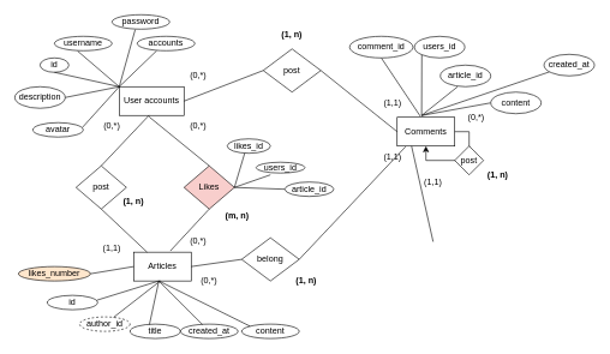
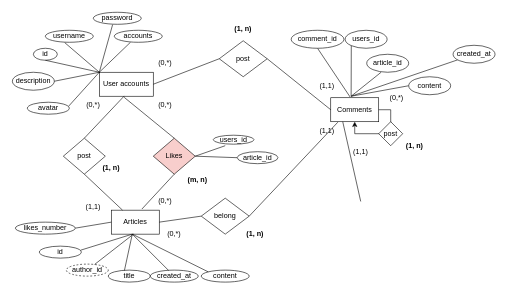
  <mxCell id="0" />
  <mxCell id="1" parent="0" />
  <mxCell id="2" value="" style="group" vertex="1" connectable="0" parent="1"><mxGeometry x="20" y="20" width="805" height="450" as="geometry" /></mxCell>
  <mxCell id="3" value="User accounts" style="rounded=0;whiteSpace=wrap;html=1;" vertex="1" parent="2"><mxGeometry x="145" y="100" width="90" height="40" as="geometry" /></mxCell>
  <mxCell id="4" value="Articles" style="rounded=0;whiteSpace=wrap;html=1;" vertex="1" parent="2"><mxGeometry x="165" y="330" width="80" height="40" as="geometry" /></mxCell>
  <mxCell id="5" value="Comments" style="rounded=0;whiteSpace=wrap;html=1;" vertex="1" parent="2"><mxGeometry x="531" y="142.5" width="80" height="40" as="geometry" /></mxCell>
  <mxCell id="6" value="post" style="rhombus;whiteSpace=wrap;html=1;" vertex="1" parent="2"><mxGeometry x="85" y="210" width="70" height="60" as="geometry" /></mxCell>
  <mxCell id="7" value="" style="endArrow=none;html=1;rounded=0;entryX=0.463;entryY=0.987;entryDx=0;entryDy=0;exitX=0.5;exitY=0;exitDx=0;exitDy=0;entryPerimeter=0;" edge="1" parent="2" source="6" target="3"><mxGeometry width="50" height="50" relative="1" as="geometry"><mxPoint x="265" y="290" as="sourcePoint" /><mxPoint x="315" y="240" as="targetPoint" /></mxGeometry></mxCell>
  <mxCell id="8" value="" style="endArrow=none;html=1;rounded=0;entryX=0.5;entryY=1;entryDx=0;entryDy=0;" edge="1" parent="2" source="4" target="6"><mxGeometry width="50" height="50" relative="1" as="geometry"><mxPoint x="295" y="320" as="sourcePoint" /><mxPoint x="229.71" y="320" as="targetPoint" /></mxGeometry></mxCell>
  <mxCell id="9" value="(0,*)" style="text;html=1;align=center;verticalAlign=middle;whiteSpace=wrap;rounded=0;" vertex="1" parent="2"><mxGeometry x="115" y="140" width="40" height="30" as="geometry" /></mxCell>
  <mxCell id="10" value="(1,1)" style="text;html=1;align=center;verticalAlign=middle;whiteSpace=wrap;rounded=0;" vertex="1" parent="2"><mxGeometry x="115" y="310" width="40" height="30" as="geometry" /></mxCell>
  <mxCell id="11" value="" style="endArrow=none;html=1;rounded=0;entryX=1;entryY=0.5;entryDx=0;entryDy=0;exitX=0;exitY=0.5;exitDx=0;exitDy=0;" edge="1" parent="2" source="12" target="3"><mxGeometry width="50" height="50" relative="1" as="geometry"><mxPoint x="305" y="210" as="sourcePoint" /><mxPoint x="282" y="209" as="targetPoint" /></mxGeometry></mxCell>
  <mxCell id="12" value="post" style="rhombus;whiteSpace=wrap;html=1;" vertex="1" parent="2"><mxGeometry x="345" y="47.5" width="80" height="60" as="geometry" /></mxCell>
  <mxCell id="13" value="" style="endArrow=none;html=1;rounded=0;entryX=1;entryY=0.5;entryDx=0;entryDy=0;exitX=0;exitY=0.5;exitDx=0;exitDy=0;" edge="1" parent="2" source="5" target="12"><mxGeometry width="50" height="50" relative="1" as="geometry"><mxPoint x="445" y="209.71" as="sourcePoint" /><mxPoint x="415" y="209.71" as="targetPoint" /></mxGeometry></mxCell>
  <mxCell id="14" style="edgeStyle=orthogonalEdgeStyle;rounded=0;orthogonalLoop=1;jettySize=auto;html=1;exitX=1;exitY=0.5;exitDx=0;exitDy=0;" edge="1" parent="2" source="5" target="5"><mxGeometry relative="1" as="geometry" /></mxCell>
  <mxCell id="15" value="post" style="rhombus;whiteSpace=wrap;html=1;" vertex="1" parent="2"><mxGeometry x="611" y="182.5" width="40" height="40" as="geometry" /></mxCell>
  <mxCell id="16" value="(0,*)" style="text;html=1;align=center;verticalAlign=middle;whiteSpace=wrap;rounded=0;" vertex="1" parent="2"><mxGeometry x="621" y="122.5" width="40" height="40" as="geometry" /></mxCell>
  <mxCell id="17" value="(1,1)" style="text;html=1;align=center;verticalAlign=middle;whiteSpace=wrap;rounded=0;" vertex="1" parent="2"><mxGeometry x="561" y="212.5" width="40" height="40" as="geometry" /></mxCell>
  <mxCell id="18" value="&lt;b&gt;(1, n)&lt;/b&gt;" style="text;html=1;align=center;verticalAlign=middle;whiteSpace=wrap;rounded=0;" vertex="1" parent="2"><mxGeometry x="651" y="202.5" width="40" height="40" as="geometry" /></mxCell>
  <mxCell id="19" value="Likes" style="rhombus;whiteSpace=wrap;html=1;fillColor=#f8cecc;" vertex="1" parent="2"><mxGeometry x="235" y="210" width="70" height="60" as="geometry" /></mxCell>
  <mxCell id="20" value="" style="endArrow=none;html=1;rounded=0;entryX=0.461;entryY=1.046;entryDx=0;entryDy=0;exitX=0.5;exitY=0;exitDx=0;exitDy=0;entryPerimeter=0;" edge="1" parent="2" source="19" target="3"><mxGeometry width="50" height="50" relative="1" as="geometry"><mxPoint x="340" y="170" as="sourcePoint" /><mxPoint x="205" y="140" as="targetPoint" /></mxGeometry></mxCell>
  <mxCell id="21" value="" style="endArrow=none;html=1;rounded=0;entryX=0.5;entryY=1;entryDx=0;entryDy=0;exitX=0.638;exitY=-0.046;exitDx=0;exitDy=0;exitPerimeter=0;" edge="1" parent="2" source="4" target="19"><mxGeometry width="50" height="50" relative="1" as="geometry"><mxPoint x="359" y="330" as="sourcePoint" /><mxPoint x="295" y="270" as="targetPoint" /></mxGeometry></mxCell>
  <mxCell id="22" value="(0,*)" style="text;html=1;align=center;verticalAlign=middle;whiteSpace=wrap;rounded=0;" vertex="1" parent="2"><mxGeometry x="235" y="140" width="40" height="30" as="geometry" /></mxCell>
  <mxCell id="23" value="(0,*)" style="text;html=1;align=center;verticalAlign=middle;whiteSpace=wrap;rounded=0;" vertex="1" parent="2"><mxGeometry x="235" y="300" width="40" height="30" as="geometry" /></mxCell>
  <mxCell id="24" value="&lt;b&gt;(m, n)&lt;/b&gt;" style="text;html=1;align=center;verticalAlign=middle;whiteSpace=wrap;rounded=0;" vertex="1" parent="2"><mxGeometry x="289" y="260" width="40" height="40" as="geometry" /></mxCell>
  <mxCell id="25" value="&lt;b&gt;(1, n)&lt;/b&gt;" style="text;html=1;align=center;verticalAlign=middle;whiteSpace=wrap;rounded=0;" vertex="1" parent="2"><mxGeometry x="145" y="240" width="40" height="40" as="geometry" /></mxCell>
  <mxCell id="26" value="(0,*)" style="text;html=1;align=center;verticalAlign=middle;whiteSpace=wrap;rounded=0;" vertex="1" parent="2"><mxGeometry x="235" y="70" width="40" height="30" as="geometry" /></mxCell>
  <mxCell id="27" value="(1,1)" style="text;html=1;align=center;verticalAlign=middle;whiteSpace=wrap;rounded=0;" vertex="1" parent="2"><mxGeometry x="505" y="107.5" width="40" height="30" as="geometry" /></mxCell>
  <mxCell id="28" value="&lt;b&gt;(1, n)&lt;/b&gt;" style="text;html=1;align=center;verticalAlign=middle;whiteSpace=wrap;rounded=0;" vertex="1" parent="2"><mxGeometry x="365" y="7.5" width="40" height="40" as="geometry" /></mxCell>
  <mxCell id="29" value="" style="endArrow=none;html=1;rounded=0;entryX=1;entryY=0.5;entryDx=0;entryDy=0;exitX=0;exitY=0.5;exitDx=0;exitDy=0;" edge="1" parent="2" source="30"><mxGeometry width="50" height="50" relative="1" as="geometry"><mxPoint x="335" y="320" as="sourcePoint" /><mxPoint x="245" y="350" as="targetPoint" /></mxGeometry></mxCell>
  <mxCell id="30" value="belong" style="rhombus;whiteSpace=wrap;html=1;" vertex="1" parent="2"><mxGeometry x="315" y="310" width="80" height="60" as="geometry" /></mxCell>
  <mxCell id="31" value="" style="endArrow=none;html=1;rounded=0;entryX=1;entryY=0.5;entryDx=0;entryDy=0;exitX=0.946;exitY=0.144;exitDx=0;exitDy=0;exitPerimeter=0;" edge="1" parent="2" source="32" target="30"><mxGeometry width="50" height="50" relative="1" as="geometry"><mxPoint x="425" y="220" as="sourcePoint" /><mxPoint x="405" y="330" as="targetPoint" /></mxGeometry></mxCell>
  <mxCell id="32" value="(1,1)" style="text;html=1;align=center;verticalAlign=middle;whiteSpace=wrap;rounded=0;" vertex="1" parent="2"><mxGeometry x="505" y="177.5" width="40" height="40" as="geometry" /></mxCell>
  <mxCell id="33" value="(0,*)" style="text;html=1;align=center;verticalAlign=middle;whiteSpace=wrap;rounded=0;" vertex="1" parent="2"><mxGeometry x="250" y="350" width="40" height="40" as="geometry" /></mxCell>
  <mxCell id="34" value="&lt;b&gt;(1, n)&lt;/b&gt;" style="text;html=1;align=center;verticalAlign=middle;whiteSpace=wrap;rounded=0;" vertex="1" parent="2"><mxGeometry x="385" y="350" width="40" height="40" as="geometry" /></mxCell>
  <mxCell id="35" value="id" style="ellipse;whiteSpace=wrap;html=1;" vertex="1" parent="2"><mxGeometry x="35" y="60" width="40" height="20" as="geometry" /></mxCell>
  <mxCell id="36" value="" style="endArrow=none;html=1;rounded=0;entryX=0.5;entryY=1;entryDx=0;entryDy=0;exitX=0;exitY=0;exitDx=0;exitDy=0;" edge="1" parent="2" source="3" target="35"><mxGeometry width="50" height="50" relative="1" as="geometry"><mxPoint x="110" y="105" as="sourcePoint" /><mxPoint x="160" y="55" as="targetPoint" /></mxGeometry></mxCell>
  <mxCell id="37" value="username" style="ellipse;whiteSpace=wrap;html=1;" vertex="1" parent="2"><mxGeometry x="55" y="30" width="80" height="20" as="geometry" /></mxCell>
  <mxCell id="38" value="" style="endArrow=none;html=1;rounded=0;entryX=0.403;entryY=1.026;entryDx=0;entryDy=0;entryPerimeter=0;" edge="1" parent="2" target="37"><mxGeometry width="50" height="50" relative="1" as="geometry"><mxPoint x="145" y="100" as="sourcePoint" /><mxPoint x="135" y="40" as="targetPoint" /></mxGeometry></mxCell>
  <mxCell id="39" value="password" style="ellipse;whiteSpace=wrap;html=1;" vertex="1" parent="2"><mxGeometry x="135" width="80" height="20" as="geometry" /></mxCell>
  <mxCell id="40" value="" style="endArrow=none;html=1;rounded=0;entryX=0.403;entryY=1.026;entryDx=0;entryDy=0;entryPerimeter=0;" edge="1" parent="2" target="39"><mxGeometry width="50" height="50" relative="1" as="geometry"><mxPoint x="145" y="100" as="sourcePoint" /><mxPoint x="210" y="10" as="targetPoint" /></mxGeometry></mxCell>
  <mxCell id="41" value="" style="endArrow=none;html=1;rounded=0;exitX=0;exitY=0;exitDx=0;exitDy=0;" edge="1" parent="2" source="3"><mxGeometry width="50" height="50" relative="1" as="geometry"><mxPoint x="175" y="100" as="sourcePoint" /><mxPoint x="197" y="50" as="targetPoint" /></mxGeometry></mxCell>
  <mxCell id="42" value="accounts" style="ellipse;whiteSpace=wrap;html=1;" vertex="1" parent="2"><mxGeometry x="170" y="30" width="80" height="20" as="geometry" /></mxCell>
  <mxCell id="43" value="description" style="ellipse;whiteSpace=wrap;html=1;" vertex="1" parent="2"><mxGeometry y="100" width="70" height="30" as="geometry" /></mxCell>
  <mxCell id="44" value="" style="endArrow=none;html=1;rounded=0;entryX=1;entryY=0.5;entryDx=0;entryDy=0;exitX=0;exitY=0;exitDx=0;exitDy=0;" edge="1" target="43" parent="2" source="3"><mxGeometry width="50" height="50" relative="1" as="geometry"><mxPoint x="145" y="140" as="sourcePoint" /><mxPoint x="160" y="95" as="targetPoint" /></mxGeometry></mxCell>
  <mxCell id="45" value="" style="endArrow=none;html=1;rounded=0;exitX=0;exitY=0;exitDx=0;exitDy=0;entryX=0.98;entryY=0.343;entryDx=0;entryDy=0;entryPerimeter=0;" edge="1" parent="2" source="3" target="46"><mxGeometry width="50" height="50" relative="1" as="geometry"><mxPoint x="-15" y="225" as="sourcePoint" /><mxPoint x="37" y="175" as="targetPoint" /></mxGeometry></mxCell>
  <mxCell id="46" value="avatar" style="ellipse;whiteSpace=wrap;html=1;" vertex="1" parent="2"><mxGeometry x="25" y="150" width="70" height="20" as="geometry" /></mxCell>
  <mxCell id="47" value="" style="endArrow=none;html=1;rounded=0;entryX=0.98;entryY=0.343;entryDx=0;entryDy=0;entryPerimeter=0;" edge="1" parent="2" target="48"><mxGeometry width="50" height="50" relative="1" as="geometry"><mxPoint x="200" y="370" as="sourcePoint" /><mxPoint x="82" y="445" as="targetPoint" /></mxGeometry></mxCell>
  <mxCell id="48" value="id" style="ellipse;whiteSpace=wrap;html=1;" vertex="1" parent="2"><mxGeometry x="45" y="390" width="70" height="20" as="geometry" /></mxCell>
  <mxCell id="49" value="author_id" style="ellipse;whiteSpace=wrap;html=1;dashed=1;" vertex="1" parent="2"><mxGeometry x="90" y="420" width="70" height="20" as="geometry" /></mxCell>
  <mxCell id="50" value="" style="endArrow=none;html=1;rounded=0;" edge="1" parent="2" target="49"><mxGeometry width="50" height="50" relative="1" as="geometry"><mxPoint x="202" y="370" as="sourcePoint" /><mxPoint x="140" y="397" as="targetPoint" /></mxGeometry></mxCell>
  <mxCell id="51" value="title" style="ellipse;whiteSpace=wrap;html=1;" vertex="1" parent="2"><mxGeometry x="160" y="430" width="70" height="20" as="geometry" /></mxCell>
  <mxCell id="52" value="" style="endArrow=none;html=1;rounded=0;entryX=0.384;entryY=0.036;entryDx=0;entryDy=0;entryPerimeter=0;" edge="1" parent="2" target="51"><mxGeometry width="50" height="50" relative="1" as="geometry"><mxPoint x="200" y="370" as="sourcePoint" /><mxPoint x="199" y="410" as="targetPoint" /></mxGeometry></mxCell>
  <mxCell id="53" value="created_at" style="ellipse;whiteSpace=wrap;html=1;" vertex="1" parent="2"><mxGeometry x="230" y="430" width="80" height="20" as="geometry" /></mxCell>
  <mxCell id="54" value="" style="endArrow=none;html=1;rounded=0;entryX=0.384;entryY=0.036;entryDx=0;entryDy=0;entryPerimeter=0;" edge="1" parent="2" target="53"><mxGeometry width="50" height="50" relative="1" as="geometry"><mxPoint x="200" y="370" as="sourcePoint" /><mxPoint x="279" y="420" as="targetPoint" /></mxGeometry></mxCell>
  <mxCell id="55" value="content" style="ellipse;whiteSpace=wrap;html=1;" vertex="1" parent="2"><mxGeometry x="315" y="430" width="80" height="20" as="geometry" /></mxCell>
  <mxCell id="56" value="" style="endArrow=none;html=1;rounded=0;entryX=0;entryY=0;entryDx=0;entryDy=0;" edge="1" parent="2" target="55"><mxGeometry width="50" height="50" relative="1" as="geometry"><mxPoint x="200" y="370" as="sourcePoint" /><mxPoint x="351" y="431" as="targetPoint" /></mxGeometry></mxCell>
  <mxCell id="57" value="" style="endArrow=none;html=1;rounded=0;entryX=0;entryY=0.5;entryDx=0;entryDy=0;exitX=1;exitY=0.5;exitDx=0;exitDy=0;" edge="1" parent="2" source="58" target="4"><mxGeometry width="50" height="50" relative="1" as="geometry"><mxPoint x="95" y="360" as="sourcePoint" /><mxPoint x="90" y="321" as="targetPoint" /></mxGeometry></mxCell>
- <mxCell id="58" value="likes_number" style="ellipse;whiteSpace=wrap;html=1;fillColor=#ffe6cc;" vertex="1" parent="2"><mxGeometry x="5" y="350" width="100" height="20" as="geometry" /></mxCell>
- <mxCell id="59" value="likes_id" style="ellipse;whiteSpace=wrap;html=1;" vertex="1" parent="2"><mxGeometry x="295" y="172.5" width="60" height="20" as="geometry" /></mxCell>
- <mxCell id="60" value="" style="endArrow=none;html=1;rounded=0;entryX=0.403;entryY=1.006;entryDx=0;entryDy=0;exitX=1;exitY=0.5;exitDx=0;exitDy=0;entryPerimeter=0;" edge="1" parent="2" source="19" target="59"><mxGeometry width="50" height="50" relative="1" as="geometry"><mxPoint x="335" y="242.5" as="sourcePoint" /><mxPoint x="380" y="217.5" as="targetPoint" /></mxGeometry></mxCell>
+ <mxCell id="58" value="likes_number" style="ellipse;whiteSpace=wrap;html=1;" vertex="1" parent="2"><mxGeometry x="5" y="350" width="100" height="20" as="geometry" /></mxCell>
  <mxCell id="61" value="" style="endArrow=none;html=1;rounded=0;exitX=1;exitY=0.5;exitDx=0;exitDy=0;" edge="1" parent="2" source="19"><mxGeometry width="50" height="50" relative="1" as="geometry"><mxPoint x="335" y="242.5" as="sourcePoint" /><mxPoint x="355" y="222.5" as="targetPoint" /></mxGeometry></mxCell>
  <mxCell id="62" value="users_id" style="ellipse;whiteSpace=wrap;html=1;" vertex="1" parent="2"><mxGeometry x="335" y="205" width="68" height="15" as="geometry" /></mxCell>
  <mxCell id="63" value="" style="endArrow=none;html=1;rounded=0;entryX=0;entryY=0.5;entryDx=0;entryDy=0;" edge="1" parent="2" target="64"><mxGeometry width="50" height="50" relative="1" as="geometry"><mxPoint x="305" y="240" as="sourcePoint" /><mxPoint x="355" y="242.5" as="targetPoint" /></mxGeometry></mxCell>
  <mxCell id="64" value="article_id" style="ellipse;whiteSpace=wrap;html=1;" vertex="1" parent="2"><mxGeometry x="375" y="232.5" width="68" height="20" as="geometry" /></mxCell>
  <mxCell id="65" value="" style="endArrow=none;html=1;rounded=0;exitX=0.404;exitY=-0.029;exitDx=0;exitDy=0;exitPerimeter=0;entryX=0.5;entryY=1;entryDx=0;entryDy=0;" edge="1" parent="2" source="5" target="66"><mxGeometry width="50" height="50" relative="1" as="geometry"><mxPoint x="532" y="80" as="sourcePoint" /><mxPoint x="582" y="62.5" as="targetPoint" /></mxGeometry></mxCell>
  <mxCell id="66" value="comment_id" style="ellipse;whiteSpace=wrap;html=1;" vertex="1" parent="2"><mxGeometry x="465" y="30" width="88" height="30" as="geometry" /></mxCell>
  <mxCell id="67" value="users_id" style="ellipse;whiteSpace=wrap;html=1;" vertex="1" parent="2"><mxGeometry x="555" y="30" width="70" height="30" as="geometry" /></mxCell>
  <mxCell id="68" value="" style="endArrow=none;html=1;rounded=0;entryX=0;entryY=1;entryDx=0;entryDy=0;" edge="1" parent="2" target="67"><mxGeometry width="50" height="50" relative="1" as="geometry"><mxPoint x="565" y="140" as="sourcePoint" /><mxPoint x="514" y="70" as="targetPoint" /></mxGeometry></mxCell>
  <mxCell id="69" value="" style="endArrow=none;html=1;rounded=0;" edge="1" parent="2"><mxGeometry width="50" height="50" relative="1" as="geometry"><mxPoint x="565" y="140" as="sourcePoint" /><mxPoint x="615" y="100" as="targetPoint" /></mxGeometry></mxCell>
  <mxCell id="70" value="article_id" style="ellipse;whiteSpace=wrap;html=1;" vertex="1" parent="2"><mxGeometry x="591" y="70" width="70" height="30" as="geometry" /></mxCell>
  <mxCell id="71" value="" style="endArrow=none;html=1;rounded=0;entryX=1;entryY=0;entryDx=0;entryDy=0;" edge="1" parent="2" target="16"><mxGeometry width="50" height="50" relative="1" as="geometry"><mxPoint x="565" y="140" as="sourcePoint" /><mxPoint x="655" y="110" as="targetPoint" /></mxGeometry></mxCell>
  <mxCell id="72" value="content" style="ellipse;whiteSpace=wrap;html=1;" vertex="1" parent="2"><mxGeometry x="661" y="107.5" width="70" height="30" as="geometry" /></mxCell>
  <mxCell id="73" value="" style="endArrow=none;html=1;rounded=0;" edge="1" parent="2" target="74"><mxGeometry width="50" height="50" relative="1" as="geometry"><mxPoint x="565" y="140" as="sourcePoint" /><mxPoint x="757" y="33" as="targetPoint" /></mxGeometry></mxCell>
  <mxCell id="74" value="created_at" style="ellipse;whiteSpace=wrap;html=1;" vertex="1" parent="2"><mxGeometry x="735" y="55" width="70" height="30" as="geometry" /></mxCell>
  <mxCell id="75" value="" style="endArrow=none;html=1;rounded=0;entryX=1;entryY=0;entryDx=0;entryDy=0;exitX=0.25;exitY=1;exitDx=0;exitDy=0;" edge="1" parent="2" source="5"><mxGeometry width="50" height="50" relative="1" as="geometry"><mxPoint x="485" y="332.5" as="sourcePoint" /><mxPoint x="581" y="315.5" as="targetPoint" /></mxGeometry></mxCell>
